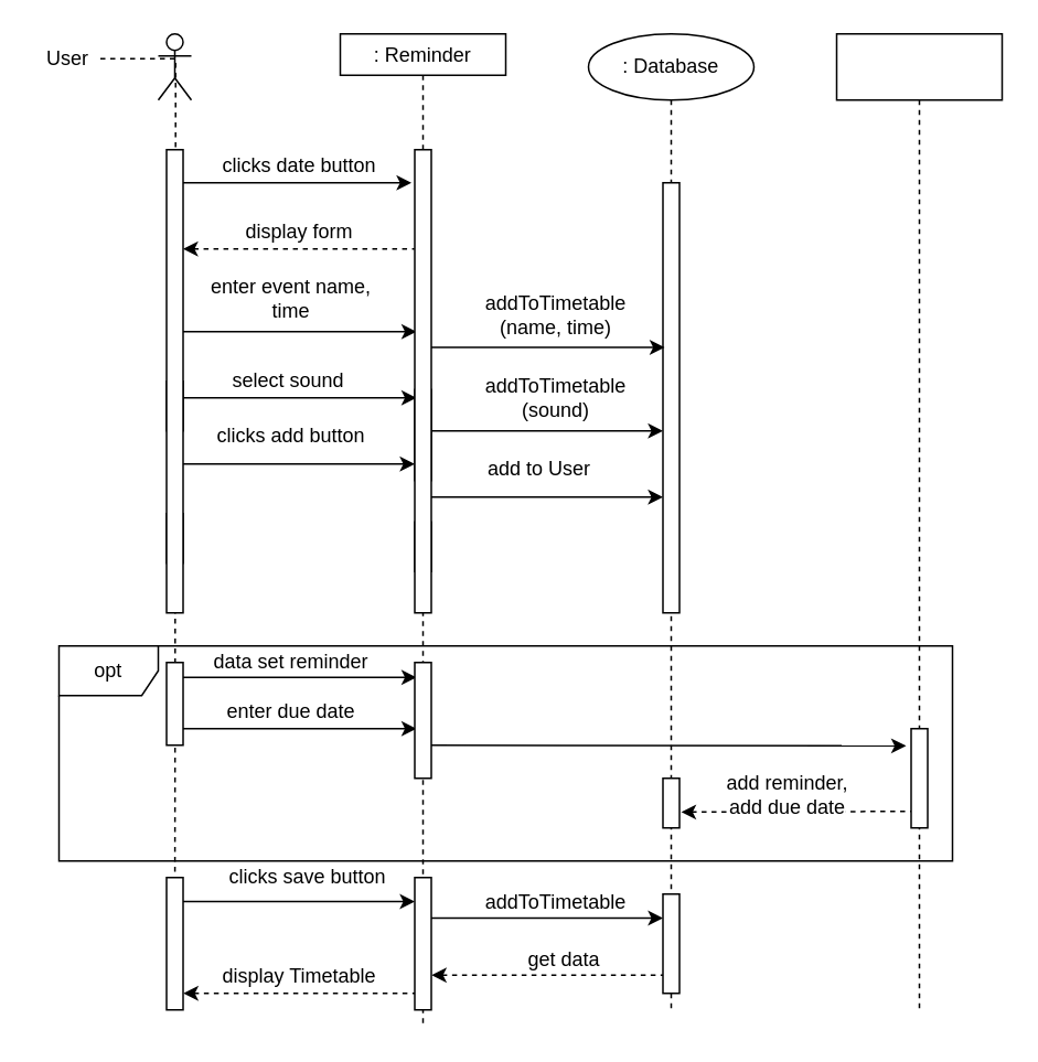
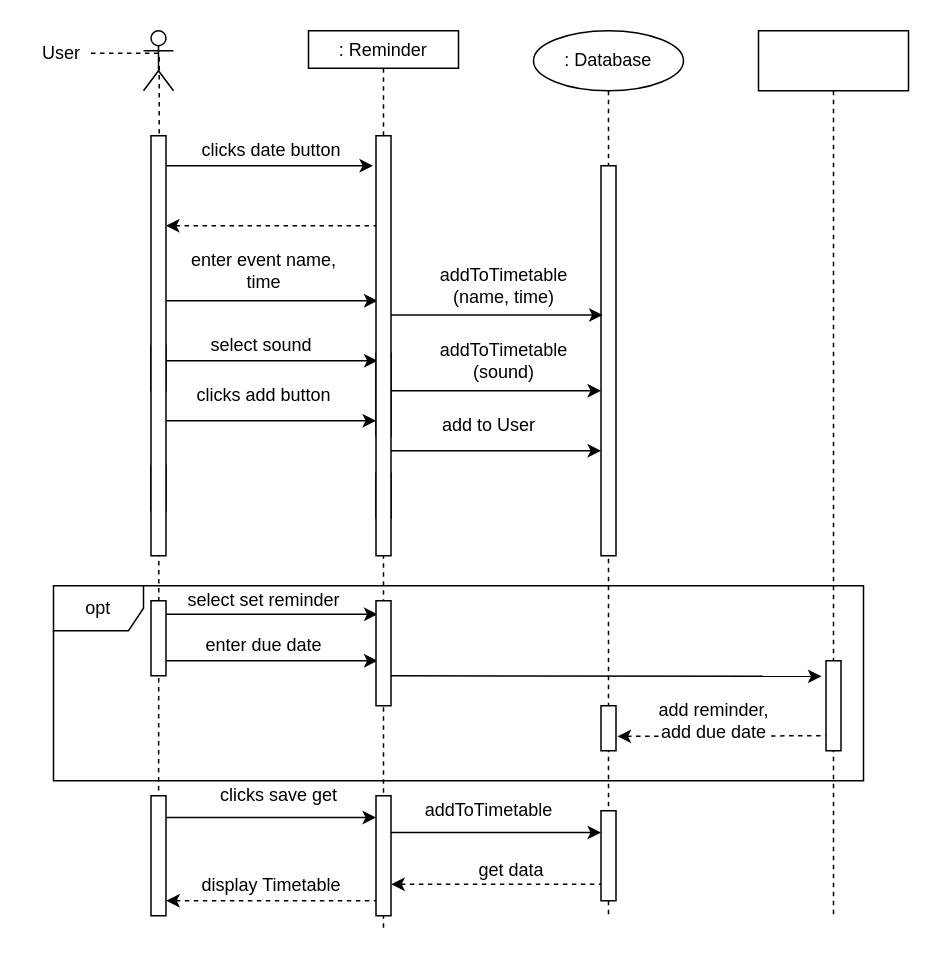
  <mxCell id="0" />
  <mxCell id="1" parent="0" />
  <mxCell id="2" value="opt" style="shape=umlFrame;whiteSpace=wrap;html=1;fillColor=#FFFFFF;" parent="1" vertex="1"><mxGeometry x="35" y="390" width="540" height="130" as="geometry" /></mxCell>
  <mxCell id="3" style="edgeStyle=orthogonalEdgeStyle;rounded=0;orthogonalLoop=1;jettySize=auto;html=1;endArrow=none;endFill=0;dashed=1;" parent="1" source="11" edge="1"><mxGeometry relative="1" as="geometry"><mxPoint x="105" y="610" as="targetPoint" /><mxPoint x="104.5" y="-170.5" as="sourcePoint" /><Array as="points" /></mxGeometry></mxCell>
  <mxCell id="4" value="" style="shape=umlActor;verticalLabelPosition=bottom;verticalAlign=top;html=1;outlineConnect=0;" parent="1" vertex="1"><mxGeometry x="95" y="20" width="20" height="40" as="geometry" /></mxCell>
  <mxCell id="5" value=": Reminder" style="rounded=0;whiteSpace=wrap;html=1;" parent="1" vertex="1"><mxGeometry x="205" y="20" width="100" height="25" as="geometry" /></mxCell>
  <mxCell id="6" style="edgeStyle=orthogonalEdgeStyle;rounded=0;orthogonalLoop=1;jettySize=auto;html=1;endArrow=none;endFill=0;dashed=1;" parent="1" source="7" edge="1"><mxGeometry relative="1" as="geometry"><mxPoint x="405" y="610" as="targetPoint" /></mxGeometry></mxCell>
  <mxCell id="7" value=": Database" style="ellipse;whiteSpace=wrap;html=1;" parent="1" vertex="1"><mxGeometry x="355" y="20" width="100" height="40" as="geometry" /></mxCell>
  <mxCell id="8" value="" style="endArrow=classic;html=1;" parent="1" edge="1"><mxGeometry width="50" height="50" relative="1" as="geometry"><mxPoint x="105" y="110" as="sourcePoint" /><mxPoint x="248" y="110" as="targetPoint" /></mxGeometry></mxCell>
  <mxCell id="9" value="clicks date button" style="text;html=1;align=center;verticalAlign=middle;resizable=0;points=[];autosize=1;strokeColor=none;" parent="1" vertex="1"><mxGeometry x="125" y="90" width="110" height="20" as="geometry" /></mxCell>
  <mxCell id="10" value="" style="html=1;points=[];perimeter=orthogonalPerimeter;fillColor=#ffffff;" parent="1" vertex="1"><mxGeometry x="400" y="110" width="10" height="260" as="geometry" /></mxCell>
  <mxCell id="11" value="User" style="text;html=1;align=center;verticalAlign=middle;resizable=0;points=[];autosize=1;strokeColor=none;" parent="1" vertex="1"><mxGeometry x="20" y="25" width="40" height="20" as="geometry" /></mxCell>
  <mxCell id="12" value="" style="endArrow=classic;html=1;" parent="1" edge="1"><mxGeometry width="50" height="50" relative="1" as="geometry"><mxPoint x="110" y="200" as="sourcePoint" /><mxPoint x="251" y="200" as="targetPoint" /></mxGeometry></mxCell>
  <mxCell id="13" value="" style="endArrow=none;html=1;entryX=-0.02;entryY=0.222;entryDx=0;entryDy=0;entryPerimeter=0;startArrow=classic;startFill=1;endFill=0;dashed=1;" parent="1" edge="1"><mxGeometry width="50" height="50" relative="1" as="geometry"><mxPoint x="110" y="150.02" as="sourcePoint" /><mxPoint x="249.8" y="150" as="targetPoint" /></mxGeometry></mxCell>
  <mxCell id="14" value="" style="edgeStyle=orthogonalEdgeStyle;rounded=0;orthogonalLoop=1;jettySize=auto;html=1;endArrow=none;endFill=0;dashed=1;" parent="1" source="5" edge="1"><mxGeometry relative="1" as="geometry"><mxPoint x="255" y="620" as="targetPoint" /><mxPoint x="255" y="60" as="sourcePoint" /><Array as="points"><mxPoint x="255" y="150" /><mxPoint x="255" y="150" /></Array></mxGeometry></mxCell>
- <mxCell id="15" value="display form" style="text;html=1;align=center;verticalAlign=middle;resizable=0;points=[];autosize=1;strokeColor=none;" parent="1" vertex="1"><mxGeometry x="140" y="130" width="80" height="20" as="geometry" /></mxCell>
  <mxCell id="16" value="enter event name, &lt;br&gt;time" style="text;html=1;align=center;verticalAlign=middle;resizable=0;points=[];autosize=1;strokeColor=none;" parent="1" vertex="1"><mxGeometry x="120" y="165" width="110" height="30" as="geometry" /></mxCell>
  <mxCell id="17" value="" style="endArrow=classic;html=1;" parent="1" edge="1"><mxGeometry width="50" height="50" relative="1" as="geometry"><mxPoint x="110" y="240" as="sourcePoint" /><mxPoint x="251" y="240" as="targetPoint" /></mxGeometry></mxCell>
  <mxCell id="18" value="" style="endArrow=classic;html=1;" parent="1" edge="1"><mxGeometry width="50" height="50" relative="1" as="geometry"><mxPoint x="259" y="260" as="sourcePoint" /><mxPoint x="400" y="260" as="targetPoint" /></mxGeometry></mxCell>
  <mxCell id="19" value="" style="endArrow=classic;html=1;" parent="1" edge="1"><mxGeometry width="50" height="50" relative="1" as="geometry"><mxPoint x="260" y="209.5" as="sourcePoint" /><mxPoint x="401" y="209.5" as="targetPoint" /></mxGeometry></mxCell>
  <mxCell id="20" value="" style="endArrow=classic;html=1;" parent="1" edge="1"><mxGeometry width="50" height="50" relative="1" as="geometry"><mxPoint x="110" y="409" as="sourcePoint" /><mxPoint x="251" y="409" as="targetPoint" /></mxGeometry></mxCell>
  <mxCell id="21" value="" style="endArrow=classic;html=1;entryX=-0.3;entryY=0.173;entryDx=0;entryDy=0;entryPerimeter=0;" parent="1" target="46" edge="1"><mxGeometry width="50" height="50" relative="1" as="geometry"><mxPoint x="259" y="450" as="sourcePoint" /><mxPoint x="555" y="450" as="targetPoint" /></mxGeometry></mxCell>
  <mxCell id="22" value="" style="endArrow=none;html=1;entryX=0.5;entryY=0.833;entryDx=0;entryDy=0;entryPerimeter=0;startArrow=classic;startFill=1;endFill=0;dashed=1;exitX=1.1;exitY=0.68;exitDx=0;exitDy=0;exitPerimeter=0;" parent="1" source="39" target="46" edge="1"><mxGeometry width="50" height="50" relative="1" as="geometry"><mxPoint x="415" y="490" as="sourcePoint" /><mxPoint x="539.8" y="490" as="targetPoint" /></mxGeometry></mxCell>
  <mxCell id="23" value="select sound&amp;nbsp;" style="text;html=1;align=center;verticalAlign=middle;resizable=0;points=[];autosize=1;strokeColor=none;" parent="1" vertex="1"><mxGeometry x="130" y="220" width="90" height="20" as="geometry" /></mxCell>
  <mxCell id="24" value="addToTimetable&lt;br&gt;(name, time)&lt;span style=&quot;color: rgba(0 , 0 , 0 , 0) ; font-family: monospace ; font-size: 0px&quot;&gt;%3CmxGraphModel%3E%3Croot%3E%3CmxCell%20id%3D%220%22%2F%3E%3CmxCell%20id%3D%221%22%20parent%3D%220%22%2F%3E%3CmxCell%20id%3D%222%22%20value%3D%22%22%20style%3D%22endArrow%3Dnone%3Bhtml%3D1%3BentryX%3D-0.02%3BentryY%3D0.222%3BentryDx%3D0%3BentryDy%3D0%3BentryPerimeter%3D0%3BstartArrow%3Dclassic%3BstartFill%3D1%3BendFill%3D0%3Bdashed%3D1%3B%22%20edge%3D%221%22%20parent%3D%221%22%3E%3CmxGeometry%20width%3D%2250%22%20height%3D%2250%22%20relative%3D%221%22%20as%3D%22geometry%22%3E%3CmxPoint%20x%3D%22-340%22%20y%3D%22330.02%22%20as%3D%22sourcePoint%22%2F%3E%3CmxPoint%20x%3D%22-200.2%22%20y%3D%22330%22%20as%3D%22targetPoint%22%2F%3E%3C%2FmxGeometry%3E%3C%2FmxCell%3E%3C%2Froot%3E%3C%2FmxGraphModel%3E&lt;/span&gt;" style="text;html=1;align=center;verticalAlign=middle;resizable=0;points=[];autosize=1;strokeColor=none;" parent="1" vertex="1"><mxGeometry x="285" y="170" width="100" height="40" as="geometry" /></mxCell>
  <mxCell id="25" value="addToTimetable&lt;br&gt;(sound)&lt;span style=&quot;color: rgba(0 , 0 , 0 , 0) ; font-family: monospace ; font-size: 0px&quot;&gt;%3CmxGraphModel%3E%3Croot%3E%3CmxCell%20id%3D%220%22%2F%3E%3CmxCell%20id%3D%221%22%20parent%3D%220%22%2F%3E%3CmxCell%20id%3D%222%22%20value%3D%22%22%20style%3D%22endArrow%3Dnone%3Bhtml%3D1%3BentryX%3D-0.02%3BentryY%3D0.222%3BentryDx%3D0%3BentryDy%3D0%3BentryPerimeter%3D0%3BstartArrow%3Dclassic%3BstartFill%3D1%3BendFill%3D0%3Bdashed%3D1%3B%22%20edge%3D%221%22%20parent%3D%221%22%3E%3CmxGeometry%20width%3D%2250%22%20height%3D%2250%22%20relative%3D%221%22%20as%3D%22geometry%22%3E%3CmxPoint%20x%3D%22-340%22%20y%3D%22330.02%22%20as%3D%22sourcePoint%22%2F%3E%3CmxPoint%20x%3D%22-200.2%22%20y%3D%22330%22%20as%3D%22targetPoint%22%2F%3E%3C%2FmxGeometry%3E%3C%2FmxCell%3E%3C%2Froot%3E%3C%2FmxGraphModel%3E&lt;/span&gt;" style="text;html=1;align=center;verticalAlign=middle;resizable=0;points=[];autosize=1;strokeColor=none;" parent="1" vertex="1"><mxGeometry x="285" y="220" width="100" height="40" as="geometry" /></mxCell>
- <mxCell id="26" value="data set reminder" style="text;html=1;align=center;verticalAlign=middle;resizable=0;points=[];autosize=1;strokeColor=none;" parent="1" vertex="1"><mxGeometry x="115" y="390" width="120" height="20" as="geometry" /></mxCell>
+ <mxCell id="26" value="select set reminder" style="text;html=1;align=center;verticalAlign=middle;resizable=0;points=[];autosize=1;strokeColor=none;" parent="1" vertex="1"><mxGeometry x="115" y="390" width="120" height="20" as="geometry" /></mxCell>
  <mxCell id="27" value="" style="endArrow=classic;html=1;" parent="1" edge="1"><mxGeometry width="50" height="50" relative="1" as="geometry"><mxPoint x="109" y="280" as="sourcePoint" /><mxPoint x="250" y="280" as="targetPoint" /></mxGeometry></mxCell>
  <mxCell id="28" value="" style="endArrow=classic;html=1;" parent="1" edge="1"><mxGeometry width="50" height="50" relative="1" as="geometry"><mxPoint x="110" y="440" as="sourcePoint" /><mxPoint x="251" y="440" as="targetPoint" /></mxGeometry></mxCell>
  <mxCell id="29" value="" style="endArrow=classic;html=1;" parent="1" edge="1"><mxGeometry width="50" height="50" relative="1" as="geometry"><mxPoint x="259" y="554.5" as="sourcePoint" /><mxPoint x="400" y="554.5" as="targetPoint" /></mxGeometry></mxCell>
  <mxCell id="30" value="" style="endArrow=classic;html=1;" parent="1" edge="1"><mxGeometry width="50" height="50" relative="1" as="geometry"><mxPoint x="109" y="544.5" as="sourcePoint" /><mxPoint x="250" y="544.5" as="targetPoint" /></mxGeometry></mxCell>
  <mxCell id="31" value="clicks add button" style="text;html=1;align=center;verticalAlign=middle;resizable=0;points=[];autosize=1;strokeColor=none;" parent="1" vertex="1"><mxGeometry x="120" y="252.5" width="110" height="20" as="geometry" /></mxCell>
  <mxCell id="32" value="add to User" style="text;html=1;align=center;verticalAlign=middle;resizable=0;points=[];autosize=1;strokeColor=none;" parent="1" vertex="1"><mxGeometry x="275" y="272.5" width="100" height="20" as="geometry" /></mxCell>
  <mxCell id="33" value="" style="html=1;points=[];perimeter=orthogonalPerimeter;fillColor=#FFFFFF;" parent="1" vertex="1"><mxGeometry x="100" y="400" width="10" height="50" as="geometry" /></mxCell>
  <mxCell id="34" value="" style="html=1;points=[];perimeter=orthogonalPerimeter;fillColor=#FFFFFF;" parent="1" vertex="1"><mxGeometry x="250" y="315" width="10" height="30" as="geometry" /></mxCell>
  <mxCell id="35" value="" style="html=1;points=[];perimeter=orthogonalPerimeter;fillColor=#FFFFFF;" parent="1" vertex="1"><mxGeometry x="100" y="310" width="10" height="30" as="geometry" /></mxCell>
  <mxCell id="36" value="" style="html=1;points=[];perimeter=orthogonalPerimeter;fillColor=#FFFFFF;" parent="1" vertex="1"><mxGeometry x="100" y="230" width="10" height="30" as="geometry" /></mxCell>
  <mxCell id="37" value="" style="html=1;points=[];perimeter=orthogonalPerimeter;fillColor=#FFFFFF;" parent="1" vertex="1"><mxGeometry x="250" y="400" width="10" height="70" as="geometry" /></mxCell>
  <mxCell id="38" value="" style="html=1;points=[];perimeter=orthogonalPerimeter;fillColor=#FFFFFF;" parent="1" vertex="1"><mxGeometry x="100" y="530" width="10" height="80" as="geometry" /></mxCell>
  <mxCell id="39" value="" style="html=1;points=[];perimeter=orthogonalPerimeter;fillColor=#FFFFFF;" parent="1" vertex="1"><mxGeometry x="400" y="470" width="10" height="30" as="geometry" /></mxCell>
  <mxCell id="40" value="" style="html=1;points=[];perimeter=orthogonalPerimeter;fillColor=#FFFFFF;" parent="1" vertex="1"><mxGeometry x="250" y="235" width="10" height="55" as="geometry" /></mxCell>
  <mxCell id="41" value="enter due date" style="text;html=1;align=center;verticalAlign=middle;resizable=0;points=[];autosize=1;strokeColor=none;" parent="1" vertex="1"><mxGeometry x="130" y="420" width="90" height="20" as="geometry" /></mxCell>
  <mxCell id="42" style="edgeStyle=orthogonalEdgeStyle;rounded=0;orthogonalLoop=1;jettySize=auto;html=1;dashed=1;startArrow=none;startFill=0;endArrow=none;endFill=0;" parent="1" source="43" edge="1"><mxGeometry relative="1" as="geometry"><mxPoint x="555" y="610" as="targetPoint" /><Array as="points"><mxPoint x="555" y="610" /></Array></mxGeometry></mxCell>
  <mxCell id="43" value="" style="rounded=0;whiteSpace=wrap;html=1;" parent="1" vertex="1"><mxGeometry x="505" y="20" width="100" height="40" as="geometry" /></mxCell>
  <mxCell id="44" value="" style="endArrow=classic;html=1;" parent="1" edge="1"><mxGeometry width="50" height="50" relative="1" as="geometry"><mxPoint x="259" y="300" as="sourcePoint" /><mxPoint x="400" y="300" as="targetPoint" /></mxGeometry></mxCell>
  <mxCell id="45" value="" style="html=1;points=[];perimeter=orthogonalPerimeter;fillColor=#FFFFFF;" parent="1" vertex="1"><mxGeometry x="250" y="530" width="10" height="80" as="geometry" /></mxCell>
  <mxCell id="46" value="" style="html=1;points=[];perimeter=orthogonalPerimeter;fillColor=#FFFFFF;" parent="1" vertex="1"><mxGeometry x="550" y="440" width="10" height="60" as="geometry" /></mxCell>
  <mxCell id="47" value="&lt;span style=&quot;background-color: rgb(255 , 255 , 255)&quot;&gt;add reminder, &lt;br&gt;add due date&lt;/span&gt;" style="text;html=1;align=center;verticalAlign=middle;resizable=0;points=[];autosize=1;strokeColor=none;" parent="1" vertex="1"><mxGeometry x="430" y="465" width="90" height="30" as="geometry" /></mxCell>
  <mxCell id="48" value="" style="html=1;points=[];perimeter=orthogonalPerimeter;fillColor=#FFFFFF;" parent="1" vertex="1"><mxGeometry x="250" y="90" width="10" height="280" as="geometry" /></mxCell>
  <mxCell id="49" value="" style="html=1;points=[];perimeter=orthogonalPerimeter;fillColor=#ffffff;" parent="1" vertex="1"><mxGeometry x="100" y="90" width="10" height="280" as="geometry" /></mxCell>
- <mxCell id="50" value="clicks save button" style="text;html=1;align=center;verticalAlign=middle;resizable=0;points=[];autosize=1;strokeColor=none;" parent="1" vertex="1"><mxGeometry x="130" y="520" width="110" height="20" as="geometry" /></mxCell>
+ <mxCell id="50" value="clicks save get" style="text;html=1;align=center;verticalAlign=middle;resizable=0;points=[];autosize=1;strokeColor=none;" parent="1" vertex="1"><mxGeometry x="130" y="520" width="110" height="20" as="geometry" /></mxCell>
  <mxCell id="51" value="" style="html=1;points=[];perimeter=orthogonalPerimeter;fillColor=#FFFFFF;" parent="1" vertex="1"><mxGeometry x="400" y="540" width="10" height="60" as="geometry" /></mxCell>
  <mxCell id="52" value="" style="endArrow=none;html=1;entryX=-0.02;entryY=0.222;entryDx=0;entryDy=0;entryPerimeter=0;startArrow=classic;startFill=1;endFill=0;dashed=1;" parent="1" edge="1"><mxGeometry width="50" height="50" relative="1" as="geometry"><mxPoint x="110.2" y="600.02" as="sourcePoint" /><mxPoint x="250" y="600" as="targetPoint" /></mxGeometry></mxCell>
  <mxCell id="53" value="" style="endArrow=none;html=1;entryX=-0.02;entryY=0.222;entryDx=0;entryDy=0;entryPerimeter=0;startArrow=classic;startFill=1;endFill=0;dashed=1;" parent="1" edge="1"><mxGeometry width="50" height="50" relative="1" as="geometry"><mxPoint x="260.2" y="589.02" as="sourcePoint" /><mxPoint x="400" y="589" as="targetPoint" /></mxGeometry></mxCell>
- <mxCell id="54" value="addToTimetable" style="text;html=1;align=center;verticalAlign=middle;resizable=0;points=[];autosize=1;strokeColor=none;" parent="1" vertex="1"><mxGeometry x="285" y="535" width="100" height="20" as="geometry" /></mxCell>
+ <mxCell id="54" value="addToTimetable" style="text;html=1;align=center;verticalAlign=middle;resizable=0;points=[];autosize=1;strokeColor=none;" parent="1" vertex="1"><mxGeometry x="275" y="530" width="100" height="20" as="geometry" /></mxCell>
  <mxCell id="55" value="get data" style="text;html=1;align=center;verticalAlign=middle;resizable=0;points=[];autosize=1;strokeColor=none;" parent="1" vertex="1"><mxGeometry x="310" y="570" width="60" height="20" as="geometry" /></mxCell>
  <mxCell id="56" value="display Timetable" style="text;html=1;align=center;verticalAlign=middle;resizable=0;points=[];autosize=1;strokeColor=none;" parent="1" vertex="1"><mxGeometry x="125" y="580" width="110" height="20" as="geometry" /></mxCell>
